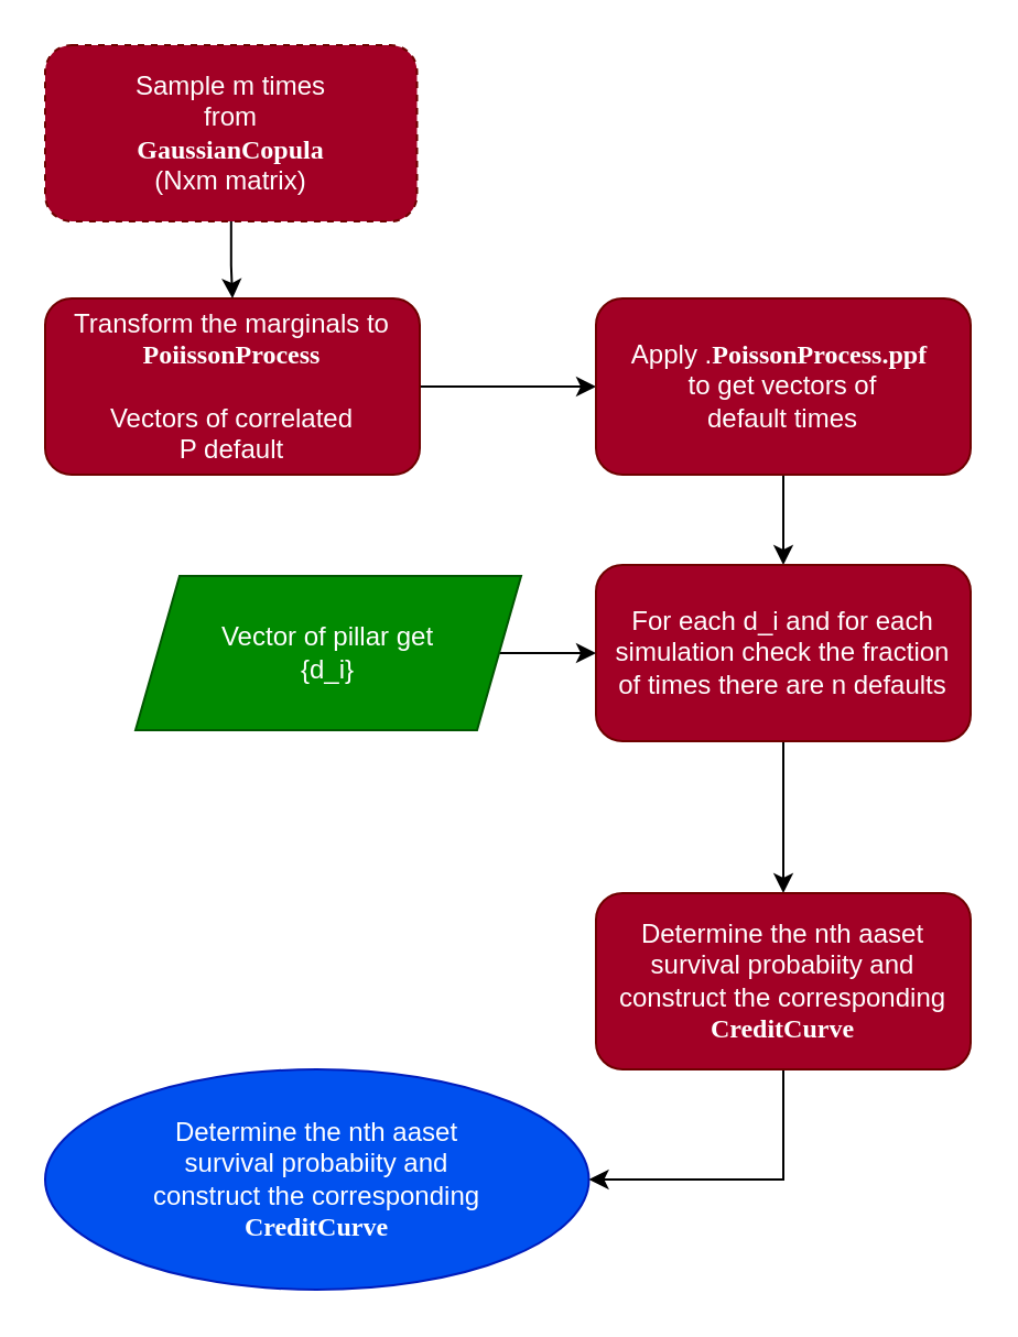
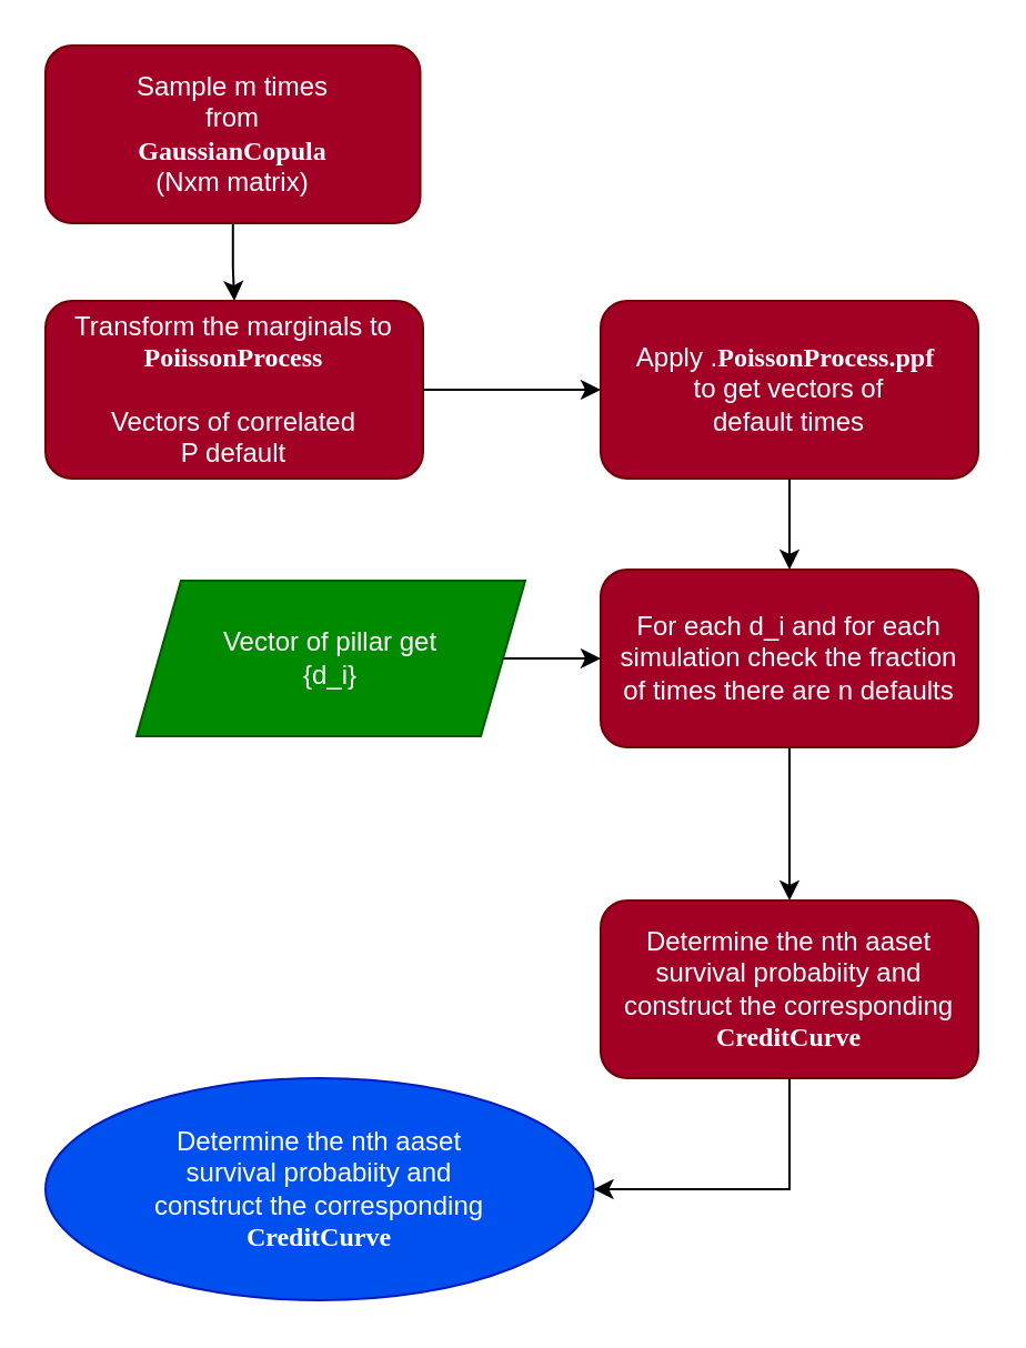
  <mxCell id="0" />
  <mxCell id="1" parent="0" />
  <mxCell id="2" style="edgeStyle=orthogonalEdgeStyle;rounded=0;orthogonalLoop=1;jettySize=auto;html=1;entryX=0;entryY=0.5;entryDx=0;entryDy=0;" edge="1" parent="1" source="3" target="8"><mxGeometry relative="1" as="geometry" /></mxCell>
  <mxCell id="3" value="Transform the marginals to &lt;font face=&quot;Lucida Console&quot;&gt;&lt;b&gt;PoiissonProcess&lt;br&gt;&lt;/b&gt;&lt;/font&gt;&lt;br&gt;Vectors of correlated &lt;br&gt;P default" style="rounded=1;whiteSpace=wrap;html=1;fontSize=12;glass=0;strokeWidth=1;shadow=0;fillColor=#a20025;fontColor=#ffffff;strokeColor=#6F0000;" parent="1" vertex="1"><mxGeometry x="20" y="135" width="170" height="80" as="geometry" /></mxCell>
  <mxCell id="4" value="" style="edgeStyle=orthogonalEdgeStyle;rounded=0;orthogonalLoop=1;jettySize=auto;html=1;entryX=0.5;entryY=0;entryDx=0;entryDy=0;" edge="1" parent="1" source="5" target="3"><mxGeometry relative="1" as="geometry" /></mxCell>
- <mxCell id="5" value="Sample m times&lt;br&gt;from&lt;br&gt;&lt;font style=&quot;font-weight: bold;&quot; face=&quot;Lucida Console&quot;&gt;GaussianCopula&lt;/font&gt;&lt;br&gt;(Nxm matrix)" style="rounded=1;whiteSpace=wrap;html=1;fillColor=#a20025;fontColor=#ffffff;strokeColor=#6F0000;dashed=1;" parent="1" vertex="1"><mxGeometry x="20" y="20" width="168.75" height="80" as="geometry" /></mxCell>
+ <mxCell id="5" value="Sample m times&lt;br&gt;from&lt;br&gt;&lt;font style=&quot;font-weight: bold;&quot; face=&quot;Lucida Console&quot;&gt;GaussianCopula&lt;/font&gt;&lt;br&gt;(Nxm matrix)" style="rounded=1;whiteSpace=wrap;html=1;fillColor=#a20025;fontColor=#ffffff;strokeColor=#6F0000;" parent="1" vertex="1"><mxGeometry x="20" y="20" width="168.75" height="80" as="geometry" /></mxCell>
  <mxCell id="6" value="Determine the nth aaset&lt;br&gt;survival probabiity and&lt;br&gt;construct the corresponding&lt;br&gt;&lt;font face=&quot;Lucida Console&quot;&gt;&lt;b&gt;CreditCurve&lt;/b&gt;&lt;/font&gt;" style="ellipse;whiteSpace=wrap;html=1;fillColor=#0050ef;fontColor=#ffffff;strokeColor=#001DBC;" parent="1" vertex="1"><mxGeometry x="20" y="485" width="246.75" height="100" as="geometry" /></mxCell>
  <mxCell id="7" style="edgeStyle=orthogonalEdgeStyle;rounded=0;orthogonalLoop=1;jettySize=auto;html=1;entryX=0.5;entryY=0;entryDx=0;entryDy=0;" edge="1" parent="1" source="8" target="10"><mxGeometry relative="1" as="geometry" /></mxCell>
  <mxCell id="8" value="Apply .&lt;font face=&quot;Lucida Console&quot;&gt;&lt;b&gt;PoissonProcess.&lt;/b&gt;&lt;/font&gt;&lt;b&gt;&lt;font face=&quot;Lucida Console&quot;&gt;ppf&amp;nbsp;&lt;/font&gt;&lt;/b&gt;&lt;br&gt;to get vectors of &lt;br&gt;default times" style="rounded=1;whiteSpace=wrap;html=1;fontSize=12;glass=0;strokeWidth=1;shadow=0;fillColor=#a20025;fontColor=#ffffff;strokeColor=#6F0000;" parent="1" vertex="1"><mxGeometry x="270" y="135" width="170" height="80" as="geometry" /></mxCell>
  <mxCell id="9" value="" style="edgeStyle=orthogonalEdgeStyle;rounded=0;orthogonalLoop=1;jettySize=auto;html=1;" edge="1" parent="1" source="10" target="14"><mxGeometry relative="1" as="geometry" /></mxCell>
  <mxCell id="10" value="For each d_i and for each simulation check the fraction&lt;br&gt;of times there are n defaults" style="rounded=1;whiteSpace=wrap;html=1;fontSize=12;glass=0;strokeWidth=1;shadow=0;fillColor=#a20025;fontColor=#ffffff;strokeColor=#6F0000;" vertex="1" parent="1"><mxGeometry x="270" y="256" width="170" height="80" as="geometry" /></mxCell>
  <mxCell id="11" style="edgeStyle=orthogonalEdgeStyle;rounded=0;orthogonalLoop=1;jettySize=auto;html=1;entryX=0;entryY=0.5;entryDx=0;entryDy=0;" edge="1" parent="1" source="12" target="10"><mxGeometry relative="1" as="geometry" /></mxCell>
  <mxCell id="12" value="Vector of pillar get&lt;br&gt;{d_i}" style="shape=parallelogram;perimeter=parallelogramPerimeter;whiteSpace=wrap;html=1;fixedSize=1;fillColor=#008a00;fontColor=#ffffff;strokeColor=#005700;" vertex="1" parent="1"><mxGeometry x="61" y="261" width="175" height="70" as="geometry" /></mxCell>
  <mxCell id="13" style="edgeStyle=orthogonalEdgeStyle;rounded=0;orthogonalLoop=1;jettySize=auto;html=1;entryX=1;entryY=0.5;entryDx=0;entryDy=0;exitX=0.5;exitY=1;exitDx=0;exitDy=0;" edge="1" parent="1" source="14" target="6"><mxGeometry relative="1" as="geometry" /></mxCell>
  <mxCell id="14" value="Determine the nth aaset&lt;br&gt;survival probabiity and&lt;br&gt;construct the corresponding&lt;br&gt;&lt;font face=&quot;Lucida Console&quot;&gt;&lt;b&gt;CreditCurve&lt;/b&gt;&lt;/font&gt;" style="rounded=1;whiteSpace=wrap;html=1;fontSize=12;glass=0;strokeWidth=1;shadow=0;fillColor=#a20025;fontColor=#ffffff;strokeColor=#6F0000;" vertex="1" parent="1"><mxGeometry x="270" y="405" width="170" height="80" as="geometry" /></mxCell>
